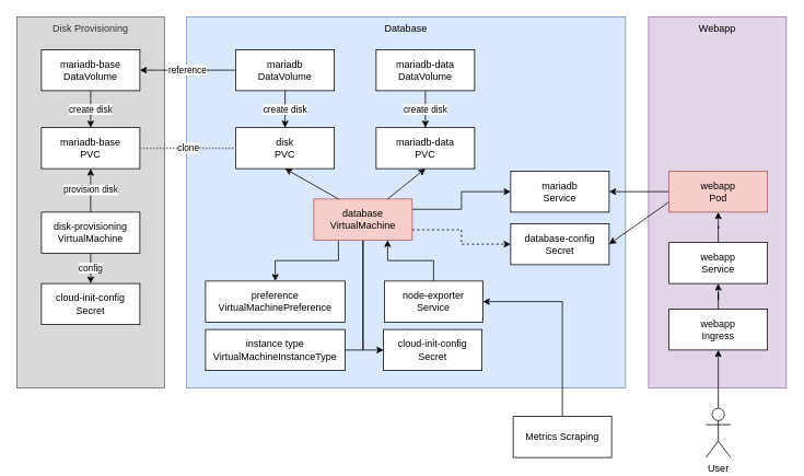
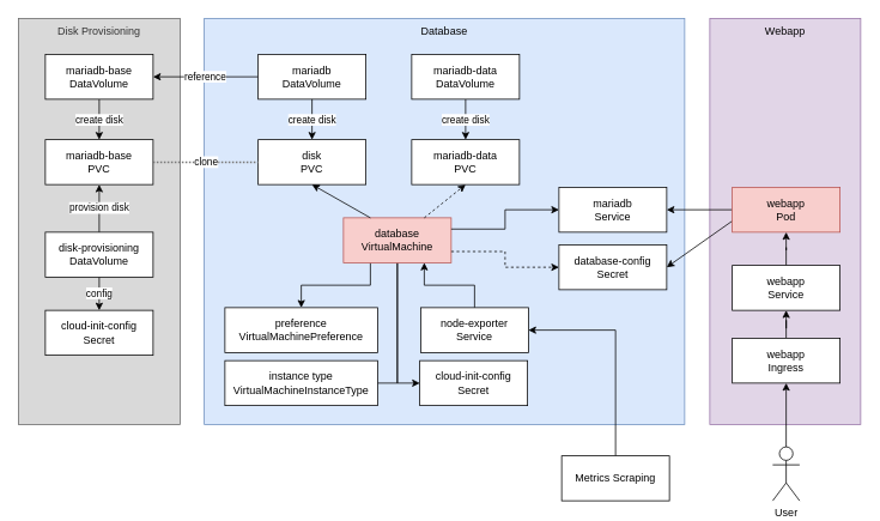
  <mxCell id="0" />
  <mxCell id="1" parent="0" />
  <mxCell id="2" value="Webapp" style="rounded=0;whiteSpace=wrap;html=1;fillColor=#e1d5e7;strokeColor=#9673a6;align=center;verticalAlign=top;" parent="1" vertex="1"><mxGeometry x="790" y="20" width="168" height="452" as="geometry" /></mxCell>
  <mxCell id="3" value="Database" style="rounded=0;whiteSpace=wrap;html=1;fillColor=#dae8fc;strokeColor=#6c8ebf;align=center;verticalAlign=top;" parent="1" vertex="1"><mxGeometry x="227" y="20" width="535" height="452" as="geometry" /></mxCell>
  <mxCell id="4" value="Disk Provisioning" style="rounded=0;whiteSpace=wrap;html=1;fillColor=#D9D9D9;fontColor=#333333;strokeColor=#666666;align=center;verticalAlign=top;" parent="1" vertex="1"><mxGeometry x="20" y="20" width="180" height="452" as="geometry" /></mxCell>
  <mxCell id="5" value="provision disk" style="edgeStyle=orthogonalEdgeStyle;rounded=0;orthogonalLoop=1;jettySize=auto;html=1;" parent="1" source="7" target="13" edge="1"><mxGeometry relative="1" as="geometry" /></mxCell>
  <mxCell id="6" value="config" style="edgeStyle=orthogonalEdgeStyle;rounded=0;orthogonalLoop=1;jettySize=auto;html=1;" parent="1" source="7" target="24" edge="1"><mxGeometry relative="1" as="geometry" /></mxCell>
- <mxCell id="7" value="disk-provisioning&lt;br&gt;VirtualMachine" style="rounded=0;whiteSpace=wrap;html=1;" parent="1" vertex="1"><mxGeometry x="50" y="258" width="120" height="50" as="geometry" /></mxCell>
+ <mxCell id="7" value="disk-provisioning&lt;br&gt;DataVolume" style="rounded=0;whiteSpace=wrap;html=1;" parent="1" vertex="1"><mxGeometry x="50" y="258" width="120" height="50" as="geometry" /></mxCell>
  <mxCell id="8" value="" style="edgeStyle=orthogonalEdgeStyle;rounded=0;orthogonalLoop=1;jettySize=auto;html=1;entryX=0.5;entryY=0;entryDx=0;entryDy=0;exitX=0.25;exitY=1;exitDx=0;exitDy=0;" parent="1" source="12" target="35" edge="1"><mxGeometry relative="1" as="geometry" /></mxCell>
  <mxCell id="9" value="" style="edgeStyle=orthogonalEdgeStyle;rounded=0;orthogonalLoop=1;jettySize=auto;html=1;entryX=1;entryY=0.5;entryDx=0;entryDy=0;exitX=0.5;exitY=1;exitDx=0;exitDy=0;endArrow=none;" parent="1" source="12" target="34" edge="1"><mxGeometry relative="1" as="geometry" /></mxCell>
  <mxCell id="10" value="" style="edgeStyle=orthogonalEdgeStyle;rounded=0;orthogonalLoop=1;jettySize=auto;html=1;entryX=0;entryY=0.5;entryDx=0;entryDy=0;exitX=0.5;exitY=1;exitDx=0;exitDy=0;" parent="1" source="12" target="30" edge="1"><mxGeometry relative="1" as="geometry" /></mxCell>
  <mxCell id="11" value="" style="edgeStyle=orthogonalEdgeStyle;rounded=0;orthogonalLoop=1;jettySize=auto;html=1;entryX=0.5;entryY=0;entryDx=0;entryDy=0;exitX=0.75;exitY=1;exitDx=0;exitDy=0;startArrow=classic;startFill=1;endArrow=none;endFill=0;" parent="1" source="12" target="31" edge="1"><mxGeometry relative="1" as="geometry" /></mxCell>
  <mxCell id="12" value="database&lt;br&gt;VirtualMachine" style="rounded=0;whiteSpace=wrap;html=1;fillColor=#f8cecc;strokeColor=#b85450;" parent="1" vertex="1"><mxGeometry x="382" y="242" width="120" height="50" as="geometry" /></mxCell>
  <mxCell id="13" value="mariadb-base&lt;br&gt;PVC" style="rounded=0;whiteSpace=wrap;html=1;" parent="1" vertex="1"><mxGeometry x="50" y="155" width="120" height="50" as="geometry" /></mxCell>
  <mxCell id="14" value="disk&lt;br&gt;PVC" style="rounded=0;whiteSpace=wrap;html=1;" parent="1" vertex="1"><mxGeometry x="287" y="155" width="120" height="50" as="geometry" /></mxCell>
  <mxCell id="15" value="clone" style="endArrow=none;dashed=1;html=1;dashPattern=1 1;strokeWidth=2;rounded=0;exitX=1;exitY=0.5;exitDx=0;exitDy=0;entryX=0;entryY=0.5;entryDx=0;entryDy=0;strokeColor=#787878;" parent="1" source="13" target="14" edge="1"><mxGeometry width="50" height="50" relative="1" as="geometry"><mxPoint x="490" y="192" as="sourcePoint" /><mxPoint x="540" y="142" as="targetPoint" /></mxGeometry></mxCell>
  <mxCell id="16" value="mariadb-data&lt;br&gt;PVC" style="rounded=0;whiteSpace=wrap;html=1;" parent="1" vertex="1"><mxGeometry x="458" y="155" width="120" height="50" as="geometry" /></mxCell>
  <mxCell id="17" value="" style="endArrow=classic;html=1;rounded=0;entryX=0.5;entryY=1;entryDx=0;entryDy=0;exitX=0.25;exitY=0;exitDx=0;exitDy=0;" parent="1" source="12" target="14" edge="1"><mxGeometry width="50" height="50" relative="1" as="geometry"><mxPoint x="608" y="372" as="sourcePoint" /><mxPoint x="658" y="322" as="targetPoint" /></mxGeometry></mxCell>
- <mxCell id="18" value="" style="endArrow=classic;html=1;rounded=0;entryX=0.5;entryY=1;entryDx=0;entryDy=0;exitX=0.75;exitY=0;exitDx=0;exitDy=0;" parent="1" source="12" target="16" edge="1"><mxGeometry width="50" height="50" relative="1" as="geometry"><mxPoint x="618" y="222" as="sourcePoint" /><mxPoint x="568" y="132" as="targetPoint" /></mxGeometry></mxCell>
+ <mxCell id="18" value="" style="endArrow=classic;html=1;rounded=0;entryX=0.5;entryY=1;entryDx=0;entryDy=0;exitX=0.75;exitY=0;exitDx=0;exitDy=0;dashed=1;" parent="1" source="12" target="16" edge="1"><mxGeometry width="50" height="50" relative="1" as="geometry"><mxPoint x="618" y="222" as="sourcePoint" /><mxPoint x="568" y="132" as="targetPoint" /></mxGeometry></mxCell>
  <mxCell id="19" value="" style="endArrow=classic;html=1;rounded=0;exitX=0;exitY=0.75;exitDx=0;exitDy=0;entryX=1;entryY=0.5;entryDx=0;entryDy=0;" parent="1" source="23" target="37" edge="1"><mxGeometry width="50" height="50" relative="1" as="geometry"><mxPoint x="978" y="242" as="sourcePoint" /><mxPoint x="842" y="522" as="targetPoint" /></mxGeometry></mxCell>
  <mxCell id="20" value="" style="edgeStyle=orthogonalEdgeStyle;rounded=0;orthogonalLoop=1;jettySize=auto;html=1;" parent="1" source="21" target="43" edge="1"><mxGeometry relative="1" as="geometry" /></mxCell>
  <mxCell id="21" value="User" style="shape=umlActor;verticalLabelPosition=bottom;verticalAlign=top;html=1;outlineConnect=0;" parent="1" vertex="1"><mxGeometry x="860" y="497" width="30" height="60" as="geometry" /></mxCell>
  <mxCell id="22" value="" style="edgeStyle=orthogonalEdgeStyle;rounded=0;orthogonalLoop=1;jettySize=auto;html=1;entryX=1;entryY=0.5;entryDx=0;entryDy=0;" parent="1" source="23" target="36" edge="1"><mxGeometry relative="1" as="geometry" /></mxCell>
  <mxCell id="23" value="webapp&lt;br&gt;Pod" style="rounded=0;whiteSpace=wrap;html=1;fillColor=#f8cecc;strokeColor=#b85450;" parent="1" vertex="1"><mxGeometry x="815" y="208" width="120" height="50" as="geometry" /></mxCell>
  <mxCell id="24" value="cloud-init-config&lt;br&gt;Secret" style="rounded=0;whiteSpace=wrap;html=1;" parent="1" vertex="1"><mxGeometry x="50" y="345" width="120" height="50" as="geometry" /></mxCell>
  <mxCell id="25" value="create disk" style="edgeStyle=orthogonalEdgeStyle;rounded=0;orthogonalLoop=1;jettySize=auto;html=1;" parent="1" source="26" target="13" edge="1"><mxGeometry relative="1" as="geometry" /></mxCell>
  <mxCell id="26" value="mariadb-base&lt;br&gt;DataVolume" style="rounded=0;whiteSpace=wrap;html=1;" parent="1" vertex="1"><mxGeometry x="50" y="60" width="120" height="50" as="geometry" /></mxCell>
  <mxCell id="27" value="reference" style="edgeStyle=orthogonalEdgeStyle;rounded=0;orthogonalLoop=1;jettySize=auto;html=1;entryX=1;entryY=0.5;entryDx=0;entryDy=0;" parent="1" source="28" target="26" edge="1"><mxGeometry relative="1" as="geometry" /></mxCell>
  <mxCell id="28" value="mariadb&lt;br&gt;DataVolume" style="rounded=0;whiteSpace=wrap;html=1;" parent="1" vertex="1"><mxGeometry x="287" y="60" width="120" height="50" as="geometry" /></mxCell>
  <mxCell id="29" value="create disk" style="edgeStyle=orthogonalEdgeStyle;rounded=0;orthogonalLoop=1;jettySize=auto;html=1;exitX=0.5;exitY=1;exitDx=0;exitDy=0;entryX=0.5;entryY=0;entryDx=0;entryDy=0;" parent="1" source="28" target="14" edge="1"><mxGeometry relative="1" as="geometry"><mxPoint x="117" y="120" as="sourcePoint" /><mxPoint x="117" y="165" as="targetPoint" /></mxGeometry></mxCell>
  <mxCell id="30" value="cloud-init-config&lt;br&gt;Secret" style="rounded=0;whiteSpace=wrap;html=1;" parent="1" vertex="1"><mxGeometry x="467" y="401" width="120" height="50" as="geometry" /></mxCell>
  <mxCell id="31" value="node-exporter&lt;br&gt;Service" style="rounded=0;whiteSpace=wrap;html=1;" parent="1" vertex="1"><mxGeometry x="468" y="342" width="120" height="50" as="geometry" /></mxCell>
  <mxCell id="32" value="create disk" style="edgeStyle=orthogonalEdgeStyle;rounded=0;orthogonalLoop=1;jettySize=auto;html=1;" parent="1" source="33" target="16" edge="1"><mxGeometry relative="1" as="geometry" /></mxCell>
  <mxCell id="33" value="mariadb-data&lt;br&gt;DataVolume" style="rounded=0;whiteSpace=wrap;html=1;" parent="1" vertex="1"><mxGeometry x="458" y="60" width="120" height="50" as="geometry" /></mxCell>
  <mxCell id="34" value="instance type&lt;br&gt;VirtualMachineInstanceType" style="rounded=0;whiteSpace=wrap;html=1;" parent="1" vertex="1"><mxGeometry x="250" y="401" width="170" height="50" as="geometry" /></mxCell>
  <mxCell id="35" value="preference&lt;br&gt;VirtualMachinePreference" style="rounded=0;whiteSpace=wrap;html=1;" parent="1" vertex="1"><mxGeometry x="250" y="342" width="170" height="50" as="geometry" /></mxCell>
  <mxCell id="36" value="mariadb&lt;br&gt;Service" style="rounded=0;whiteSpace=wrap;html=1;" parent="1" vertex="1"><mxGeometry x="622" y="208" width="120" height="50" as="geometry" /></mxCell>
  <mxCell id="37" value="database-config&lt;br&gt;Secret" style="rounded=0;whiteSpace=wrap;html=1;" parent="1" vertex="1"><mxGeometry x="622" y="272" width="120" height="50" as="geometry" /></mxCell>
  <mxCell id="38" value="" style="edgeStyle=orthogonalEdgeStyle;rounded=0;orthogonalLoop=1;jettySize=auto;html=1;entryX=0;entryY=0.5;entryDx=0;entryDy=0;exitX=1;exitY=0.25;exitDx=0;exitDy=0;" parent="1" source="12" target="36" edge="1"><mxGeometry relative="1" as="geometry"><mxPoint x="452" y="302" as="sourcePoint" /><mxPoint x="478" y="436" as="targetPoint" /></mxGeometry></mxCell>
  <mxCell id="39" value="" style="edgeStyle=orthogonalEdgeStyle;rounded=0;orthogonalLoop=1;jettySize=auto;html=1;entryX=0;entryY=0.5;entryDx=0;entryDy=0;exitX=1;exitY=0.75;exitDx=0;exitDy=0;dashed=1;" parent="1" source="12" target="37" edge="1"><mxGeometry relative="1" as="geometry"><mxPoint x="512" y="265" as="sourcePoint" /><mxPoint x="632" y="243" as="targetPoint" /></mxGeometry></mxCell>
  <mxCell id="40" value="" style="edgeStyle=orthogonalEdgeStyle;rounded=0;orthogonalLoop=1;jettySize=auto;html=1;" parent="1" source="41" target="23" edge="1"><mxGeometry relative="1" as="geometry" /></mxCell>
  <mxCell id="41" value="webapp&lt;br&gt;Service" style="rounded=0;whiteSpace=wrap;html=1;" parent="1" vertex="1"><mxGeometry x="815" y="295" width="120" height="50" as="geometry" /></mxCell>
  <mxCell id="42" value="" style="edgeStyle=orthogonalEdgeStyle;rounded=0;orthogonalLoop=1;jettySize=auto;html=1;" parent="1" source="43" target="41" edge="1"><mxGeometry relative="1" as="geometry" /></mxCell>
  <mxCell id="43" value="webapp&lt;br&gt;Ingress" style="rounded=0;whiteSpace=wrap;html=1;" parent="1" vertex="1"><mxGeometry x="815" y="376" width="120" height="50" as="geometry" /></mxCell>
  <mxCell id="44" value="" style="edgeStyle=orthogonalEdgeStyle;rounded=0;orthogonalLoop=1;jettySize=auto;html=1;entryX=1;entryY=0.5;entryDx=0;entryDy=0;exitX=0.5;exitY=0;exitDx=0;exitDy=0;" parent="1" source="45" target="31" edge="1"><mxGeometry relative="1" as="geometry" /></mxCell>
  <mxCell id="45" value="Metrics Scraping" style="rounded=0;whiteSpace=wrap;html=1;" parent="1" vertex="1"><mxGeometry x="625" y="507" width="120" height="50" as="geometry" /></mxCell>
